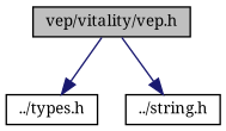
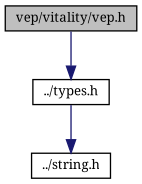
  digraph {
    fontname="Noto Serif"
    node [color=black fillcolor=white fontname="Noto Serif" fontsize=10 shape=record style=filled]
    edge [color=midnightblue fontname="Noto Serif" fontsize=10 labelfontname=Helvetica labelfontsize=10 style=solid]
    n1 [fillcolor=grey75 fontcolor=black height=0.2 label="vep/vitality/vep.h" width=0.4]
    n2 [height=0.2 label="../types.h" width=0.4]
    n3 [height=0.2 label="../string.h" width=0.4]
    n1 -> n2
-   n1 -> n3
+   n2 -> n3
  }
